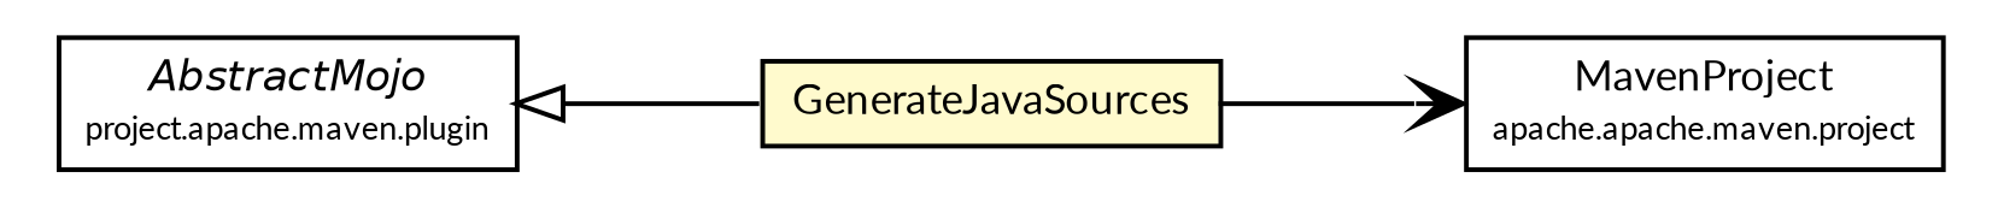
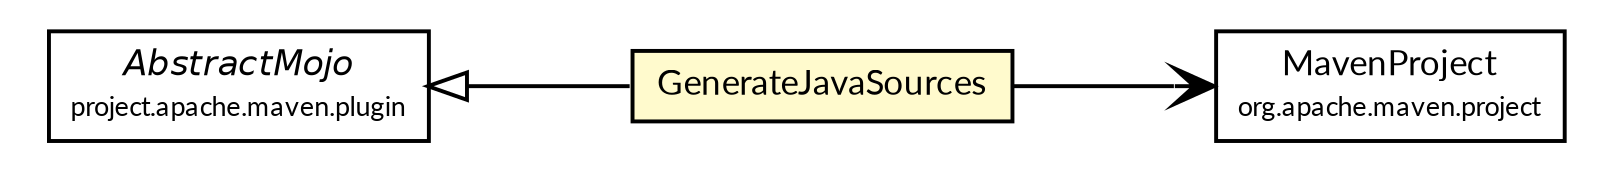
  digraph {
    fontname=Lato
    rankdir=LR
    node [fontcolor=black fontname=Lato fontsize=9.0 shape=plaintext]
    edge [fontname=Lato headport=p labelfontname=Helvetica labelfontsize=10 tailport=p]
    n1 [label=<<table border="0" cellborder="1" cellspacing="0" cellpadding="2" port="p" bgcolor="lemonChiffon" href="./GenerateJavaSources.html"> 		<tr><td><table border="0" cellspacing="0" cellpadding="1"> 			<tr><td> GenerateJavaSources </td></tr> 		</table></td></tr> 		</table>>]
-   n2 [label=<<table border="0" cellborder="1" cellspacing="0" cellpadding="2" port="p" href="http://java.sun.com/j2se/1.4.2/docs/api/org/apache/maven/project/MavenProject.html"> 		<tr><td><table border="0" cellspacing="0" cellpadding="1"> 			<tr><td> MavenProject </td></tr> 			<tr><td><font point-size="7.0"> apache.apache.maven.project </font></td></tr> 		</table></td></tr> 		</table>>]
+   n2 [label=<<table border="0" cellborder="1" cellspacing="0" cellpadding="2" port="p" href="http://java.sun.com/j2se/1.4.2/docs/api/org/apache/maven/project/MavenProject.html"> 		<tr><td><table border="0" cellspacing="0" cellpadding="1"> 			<tr><td> MavenProject </td></tr> 			<tr><td><font point-size="7.0"> org.apache.maven.project </font></td></tr> 		</table></td></tr> 		</table>>]
    n3 [label=<<table border="0" cellborder="1" cellspacing="0" cellpadding="2" port="p" href="http://java.sun.com/j2se/1.4.2/docs/api/org/apache/maven/plugin/AbstractMojo.html"> 		<tr><td><table border="0" cellspacing="0" cellpadding="1"> 			<tr><td><font face="Helvetica-Oblique"> AbstractMojo </font></td></tr> 			<tr><td><font point-size="7.0"> project.apache.maven.plugin </font></td></tr> 		</table></td></tr> 		</table>>]
    n1 -> n2 [arrowhead=open color=black fontcolor=black fontsize=10.0]
    n3 -> n1 [arrowtail=empty dir=back fontsize=10]
  }
